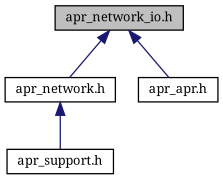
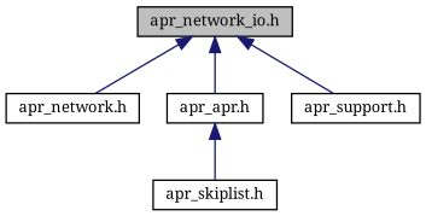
  digraph {
    fontname="Noto Serif"
    node [color=black fillcolor=white fontname="Noto Serif" fontsize=10 shape=record style=filled]
    edge [color=midnightblue dir=back fontname="Noto Serif" fontsize=10 labelfontname=Helvetica labelfontsize=10 style=solid]
    n1 [fillcolor=grey75 fontcolor=black height=0.2 label="apr_network_io.h" width=0.4]
    n2 [height=0.2 label="apr_network.h" width=0.4]
    n3 [height=0.2 label="apr_apr.h" width=0.4]
    n4 [height=0.2 label="apr_support.h" width=0.4]
+   n5 [height=0.2 label="apr_skiplist.h" width=0.4]
    n1 -> n2
    n1 -> n3
-   n2 -> n4
+   n1 -> n4
+   n3 -> n5
  }
